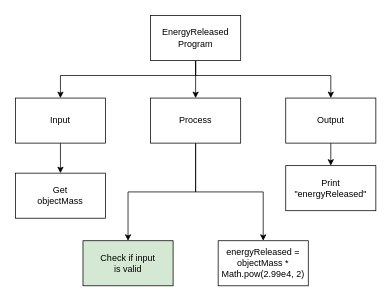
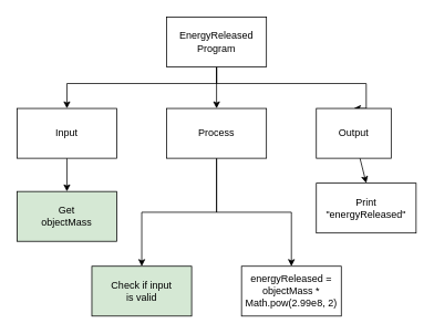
  <mxCell id="0" />
  <mxCell id="1" parent="0" />
  <mxCell id="2" style="edgeStyle=none;html=1;entryX=0.5;entryY=0;entryDx=0;entryDy=0;" parent="1" source="5" target="10" edge="1"><mxGeometry relative="1" as="geometry" /></mxCell>
  <mxCell id="3" style="edgeStyle=orthogonalEdgeStyle;html=1;entryX=0.5;entryY=0;entryDx=0;entryDy=0;rounded=0;" parent="1" source="5" target="7" edge="1"><mxGeometry relative="1" as="geometry"><Array as="points"><mxPoint x="260" y="100" /><mxPoint x="80" y="100" /></Array></mxGeometry></mxCell>
  <mxCell id="4" style="edgeStyle=orthogonalEdgeStyle;rounded=0;html=1;entryX=0.5;entryY=0;entryDx=0;entryDy=0;" parent="1" source="5" target="12" edge="1"><mxGeometry relative="1" as="geometry"><Array as="points"><mxPoint x="260" y="100" /><mxPoint x="440" y="100" /></Array></mxGeometry></mxCell>
  <mxCell id="5" value="EnergyReleased&lt;br&gt;Program" style="rounded=0;whiteSpace=wrap;html=1;" parent="1" vertex="1"><mxGeometry x="200" y="20" width="120" height="60" as="geometry" /></mxCell>
  <mxCell id="6" style="edgeStyle=orthogonalEdgeStyle;rounded=0;html=1;entryX=0.5;entryY=0;entryDx=0;entryDy=0;" parent="1" source="7" target="13" edge="1"><mxGeometry relative="1" as="geometry" /></mxCell>
  <mxCell id="7" value="Input" style="rounded=0;whiteSpace=wrap;html=1;" parent="1" vertex="1"><mxGeometry x="20" y="130" width="120" height="60" as="geometry" /></mxCell>
  <mxCell id="8" style="edgeStyle=orthogonalEdgeStyle;rounded=0;html=1;entryX=0.5;entryY=0;entryDx=0;entryDy=0;" parent="1" source="10" target="14" edge="1"><mxGeometry relative="1" as="geometry" /></mxCell>
  <mxCell id="9" style="edgeStyle=orthogonalEdgeStyle;rounded=0;html=1;entryX=0.5;entryY=0;entryDx=0;entryDy=0;" parent="1" source="10" target="15" edge="1"><mxGeometry relative="1" as="geometry" /></mxCell>
  <mxCell id="10" value="Process" style="rounded=0;whiteSpace=wrap;html=1;" parent="1" vertex="1"><mxGeometry x="200" y="130" width="120" height="60" as="geometry" /></mxCell>
  <mxCell id="11" style="edgeStyle=none;html=1;entryX=0.5;entryY=0;entryDx=0;entryDy=0;" edge="1" parent="1" source="12" target="16"><mxGeometry relative="1" as="geometry" /></mxCell>
- <mxCell id="12" value="Output" style="rounded=0;whiteSpace=wrap;html=1;" parent="1" vertex="1"><mxGeometry x="380" y="130" width="120" height="60" as="geometry" /></mxCell>
- <mxCell id="13" value="Get&lt;br&gt;objectMass" style="rounded=0;whiteSpace=wrap;html=1;" parent="1" vertex="1"><mxGeometry x="20" y="230" width="120" height="60" as="geometry" /></mxCell>
+ <mxCell id="12" value="Output" style="rounded=0;whiteSpace=wrap;html=1;" parent="1" vertex="1"><mxGeometry x="380" y="130" width="90" height="60" as="geometry" /></mxCell>
+ <mxCell id="13" value="Get&lt;br&gt;objectMass" style="rounded=0;whiteSpace=wrap;html=1;fillColor=#d5e8d4;" parent="1" vertex="1"><mxGeometry x="20" y="230" width="120" height="60" as="geometry" /></mxCell>
  <mxCell id="14" value="Check if input &lt;br&gt;is valid" style="rounded=0;whiteSpace=wrap;html=1;fillColor=#d5e8d4;" parent="1" vertex="1"><mxGeometry x="110" y="320" width="120" height="60" as="geometry" /></mxCell>
- <mxCell id="15" value="&lt;div&gt;energyReleased = objectMass * Math.pow(2.99e4, 2)&lt;/div&gt;" style="rounded=0;whiteSpace=wrap;html=1;" parent="1" vertex="1"><mxGeometry x="290" y="320" width="120" height="60" as="geometry" /></mxCell>
+ <mxCell id="15" value="&lt;div&gt;energyReleased = objectMass * Math.pow(2.99e8, 2)&lt;/div&gt;" style="rounded=0;whiteSpace=wrap;html=1;" parent="1" vertex="1"><mxGeometry x="290" y="320" width="120" height="60" as="geometry" /></mxCell>
  <mxCell id="16" value="Print&lt;br&gt;&quot;energyReleased&quot;" style="rounded=0;whiteSpace=wrap;html=1;" parent="1" vertex="1"><mxGeometry x="380" y="220" width="120" height="60" as="geometry" /></mxCell>
